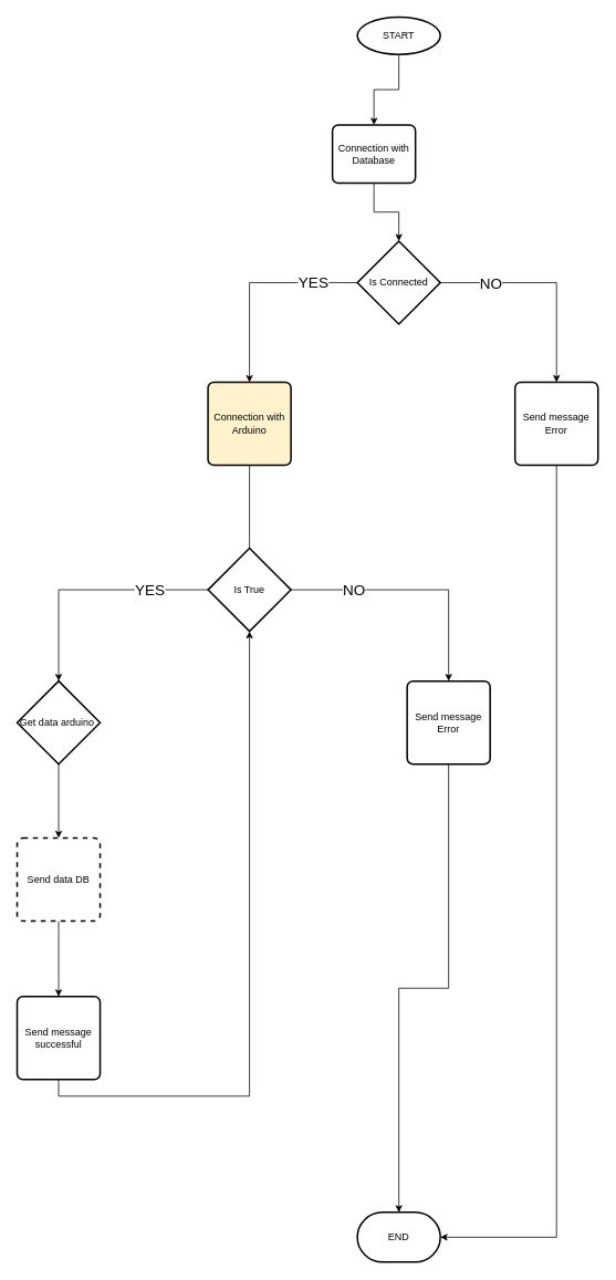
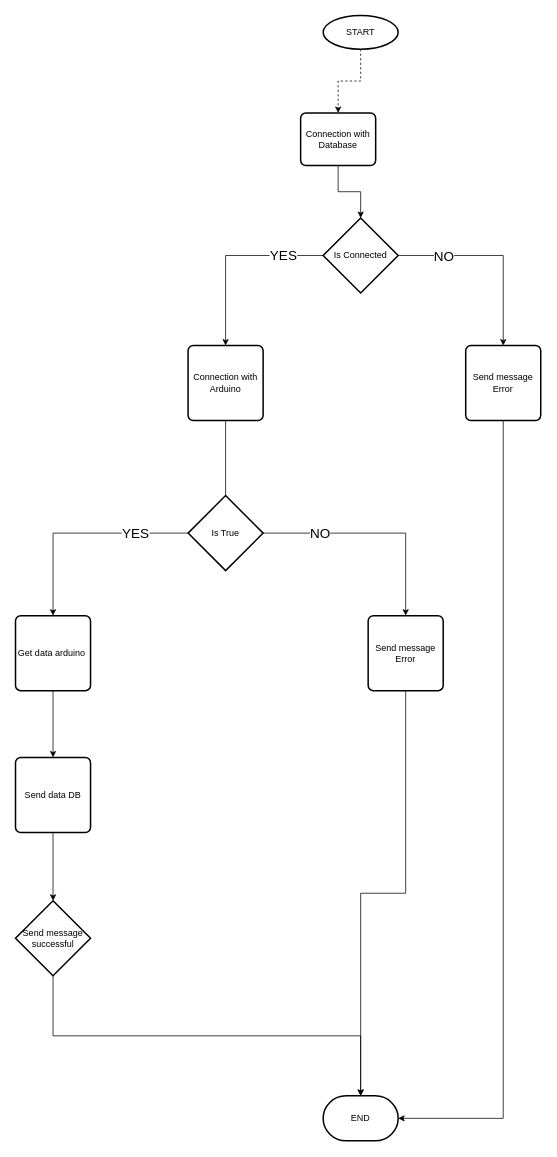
  <mxCell id="0" />
  <mxCell id="1" parent="0" />
- <mxCell id="2" style="edgeStyle=orthogonalEdgeStyle;rounded=0;orthogonalLoop=1;jettySize=auto;html=1;exitX=0.5;exitY=1;exitDx=0;exitDy=0;exitPerimeter=0;" edge="1" parent="1" source="3" target="5"><mxGeometry relative="1" as="geometry" /></mxCell>
+ <mxCell id="2" style="edgeStyle=orthogonalEdgeStyle;rounded=0;orthogonalLoop=1;jettySize=auto;html=1;exitX=0.5;exitY=1;exitDx=0;exitDy=0;exitPerimeter=0;dashed=1;" edge="1" parent="1" source="3" target="5"><mxGeometry relative="1" as="geometry" /></mxCell>
  <mxCell id="3" value="START" style="strokeWidth=2;html=1;shape=mxgraph.flowchart.start_1;whiteSpace=wrap;" vertex="1" parent="1"><mxGeometry x="430" y="20" width="100" height="45" as="geometry" /></mxCell>
  <mxCell id="4" style="edgeStyle=orthogonalEdgeStyle;rounded=0;orthogonalLoop=1;jettySize=auto;html=1;exitX=0.5;exitY=1;exitDx=0;exitDy=0;" edge="1" parent="1" source="5" target="10"><mxGeometry relative="1" as="geometry" /></mxCell>
  <mxCell id="5" value="Connection with Database" style="rounded=1;whiteSpace=wrap;html=1;absoluteArcSize=1;arcSize=14;strokeWidth=2;" vertex="1" parent="1"><mxGeometry x="400" y="150" width="100" height="70" as="geometry" /></mxCell>
  <mxCell id="6" style="edgeStyle=orthogonalEdgeStyle;rounded=0;orthogonalLoop=1;jettySize=auto;html=1;" edge="1" parent="1" source="10" target="12"><mxGeometry relative="1" as="geometry" /></mxCell>
  <mxCell id="7" value="YES" style="edgeLabel;html=1;align=center;verticalAlign=middle;resizable=0;points=[];fontSize=18;" vertex="1" connectable="0" parent="6"><mxGeometry x="-0.568" y="-1" relative="1" as="geometry"><mxPoint as="offset" /></mxGeometry></mxCell>
  <mxCell id="8" style="edgeStyle=orthogonalEdgeStyle;rounded=0;orthogonalLoop=1;jettySize=auto;html=1;exitX=1;exitY=0.5;exitDx=0;exitDy=0;exitPerimeter=0;" edge="1" parent="1" source="10" target="28"><mxGeometry relative="1" as="geometry" /></mxCell>
  <mxCell id="9" value="NO" style="edgeLabel;html=1;align=center;verticalAlign=middle;resizable=0;points=[];fontSize=18;" vertex="1" connectable="0" parent="8"><mxGeometry x="-0.538" y="-1" relative="1" as="geometry"><mxPoint as="offset" /></mxGeometry></mxCell>
  <mxCell id="10" value="Is Connected" style="strokeWidth=2;html=1;shape=mxgraph.flowchart.decision;whiteSpace=wrap;" vertex="1" parent="1"><mxGeometry x="430" y="290" width="100" height="100" as="geometry" /></mxCell>
  <mxCell id="11" style="edgeStyle=orthogonalEdgeStyle;rounded=0;orthogonalLoop=1;jettySize=auto;html=1;entryX=0.5;entryY=0;entryDx=0;entryDy=0;entryPerimeter=0;endArrow=none;" edge="1" parent="1" source="12" target="17"><mxGeometry relative="1" as="geometry" /></mxCell>
- <mxCell id="12" value="Connection with Arduino" style="rounded=1;whiteSpace=wrap;html=1;absoluteArcSize=1;arcSize=14;strokeWidth=2;fillColor=#fff2cc;" vertex="1" parent="1"><mxGeometry x="250" y="460" width="100" height="100" as="geometry" /></mxCell>
+ <mxCell id="12" value="Connection with Arduino" style="rounded=1;whiteSpace=wrap;html=1;absoluteArcSize=1;arcSize=14;strokeWidth=2;" vertex="1" parent="1"><mxGeometry x="250" y="460" width="100" height="100" as="geometry" /></mxCell>
  <mxCell id="13" style="edgeStyle=orthogonalEdgeStyle;rounded=0;orthogonalLoop=1;jettySize=auto;html=1;" edge="1" parent="1" source="17" target="19"><mxGeometry relative="1" as="geometry" /></mxCell>
  <mxCell id="14" value="&lt;font style=&quot;font-size: 18px&quot;&gt;YES&lt;/font&gt;" style="edgeLabel;html=1;align=center;verticalAlign=middle;resizable=0;points=[];" vertex="1" connectable="0" parent="13"><mxGeometry x="-0.51" relative="1" as="geometry"><mxPoint as="offset" /></mxGeometry></mxCell>
  <mxCell id="15" style="edgeStyle=orthogonalEdgeStyle;rounded=0;orthogonalLoop=1;jettySize=auto;html=1;entryX=0.5;entryY=0;entryDx=0;entryDy=0;" edge="1" parent="1" source="17" target="26"><mxGeometry relative="1" as="geometry" /></mxCell>
  <mxCell id="16" value="NO" style="edgeLabel;html=1;align=center;verticalAlign=middle;resizable=0;points=[];fontSize=18;" vertex="1" connectable="0" parent="15"><mxGeometry x="-0.497" relative="1" as="geometry"><mxPoint as="offset" /></mxGeometry></mxCell>
  <mxCell id="17" value="Is True" style="strokeWidth=2;html=1;shape=mxgraph.flowchart.decision;whiteSpace=wrap;" vertex="1" parent="1"><mxGeometry x="250" y="660" width="100" height="100" as="geometry" /></mxCell>
  <mxCell id="18" style="edgeStyle=orthogonalEdgeStyle;rounded=0;orthogonalLoop=1;jettySize=auto;html=1;exitX=0.5;exitY=1;exitDx=0;exitDy=0;entryX=0.5;entryY=0;entryDx=0;entryDy=0;" edge="1" parent="1" source="19" target="21"><mxGeometry relative="1" as="geometry" /></mxCell>
- <mxCell id="19" value="Get data arduino&amp;nbsp;" style="rhombus;whiteSpace=wrap;html=1;absoluteArcSize=1;arcSize=14;strokeWidth=2;" vertex="1" parent="1"><mxGeometry x="20" y="820" width="100" height="100" as="geometry" /></mxCell>
+ <mxCell id="19" value="Get data arduino&amp;nbsp;" style="rounded=1;whiteSpace=wrap;html=1;absoluteArcSize=1;arcSize=14;strokeWidth=2;" vertex="1" parent="1"><mxGeometry x="20" y="820" width="100" height="100" as="geometry" /></mxCell>
  <mxCell id="20" style="edgeStyle=orthogonalEdgeStyle;rounded=0;orthogonalLoop=1;jettySize=auto;html=1;exitX=0.5;exitY=1;exitDx=0;exitDy=0;" edge="1" parent="1" source="21" target="23"><mxGeometry relative="1" as="geometry" /></mxCell>
- <mxCell id="21" value="Send data DB" style="rounded=1;whiteSpace=wrap;html=1;absoluteArcSize=1;arcSize=14;strokeWidth=2;dashed=1;" vertex="1" parent="1"><mxGeometry x="20" y="1009" width="100" height="100" as="geometry" /></mxCell>
- <mxCell id="22" style="edgeStyle=orthogonalEdgeStyle;rounded=0;orthogonalLoop=1;jettySize=auto;html=1;exitX=0.5;exitY=1;exitDx=0;exitDy=0;" edge="1" parent="1" source="23" target="17"><mxGeometry relative="1" as="geometry" /></mxCell>
- <mxCell id="23" value="Send message successful" style="rounded=1;whiteSpace=wrap;html=1;absoluteArcSize=1;arcSize=14;strokeWidth=2;" vertex="1" parent="1"><mxGeometry x="20" y="1200" width="100" height="100" as="geometry" /></mxCell>
+ <mxCell id="21" value="Send data DB" style="rounded=1;whiteSpace=wrap;html=1;absoluteArcSize=1;arcSize=14;strokeWidth=2;" vertex="1" parent="1"><mxGeometry x="20" y="1009" width="100" height="100" as="geometry" /></mxCell>
+ <mxCell id="22" style="edgeStyle=orthogonalEdgeStyle;rounded=0;orthogonalLoop=1;jettySize=auto;html=1;entryX=0.5;entryY=0;entryDx=0;entryDy=0;entryPerimeter=0;exitX=0.5;exitY=1;exitDx=0;exitDy=0;" edge="1" parent="1" source="23" target="24"><mxGeometry relative="1" as="geometry" /></mxCell>
+ <mxCell id="23" value="Send message successful" style="rhombus;whiteSpace=wrap;html=1;absoluteArcSize=1;arcSize=14;strokeWidth=2;" vertex="1" parent="1"><mxGeometry x="20" y="1200" width="100" height="100" as="geometry" /></mxCell>
  <mxCell id="24" value="END" style="strokeWidth=2;html=1;shape=mxgraph.flowchart.terminator;whiteSpace=wrap;" vertex="1" parent="1"><mxGeometry x="430" y="1460" width="100" height="60" as="geometry" /></mxCell>
  <mxCell id="25" style="edgeStyle=orthogonalEdgeStyle;rounded=0;orthogonalLoop=1;jettySize=auto;html=1;exitX=0.5;exitY=1;exitDx=0;exitDy=0;entryX=0.5;entryY=0;entryDx=0;entryDy=0;entryPerimeter=0;fontSize=18;" edge="1" parent="1" source="26" target="24"><mxGeometry relative="1" as="geometry" /></mxCell>
  <mxCell id="26" value="Send message Error" style="rounded=1;whiteSpace=wrap;html=1;absoluteArcSize=1;arcSize=14;strokeWidth=2;" vertex="1" parent="1"><mxGeometry x="490" y="820" width="100" height="100" as="geometry" /></mxCell>
  <mxCell id="27" style="edgeStyle=orthogonalEdgeStyle;rounded=0;orthogonalLoop=1;jettySize=auto;html=1;exitX=0.5;exitY=1;exitDx=0;exitDy=0;entryX=1;entryY=0.5;entryDx=0;entryDy=0;entryPerimeter=0;fontSize=18;" edge="1" parent="1" source="28" target="24"><mxGeometry relative="1" as="geometry" /></mxCell>
  <mxCell id="28" value="Send message Error" style="rounded=1;whiteSpace=wrap;html=1;absoluteArcSize=1;arcSize=14;strokeWidth=2;" vertex="1" parent="1"><mxGeometry x="620" y="460" width="100" height="100" as="geometry" /></mxCell>
